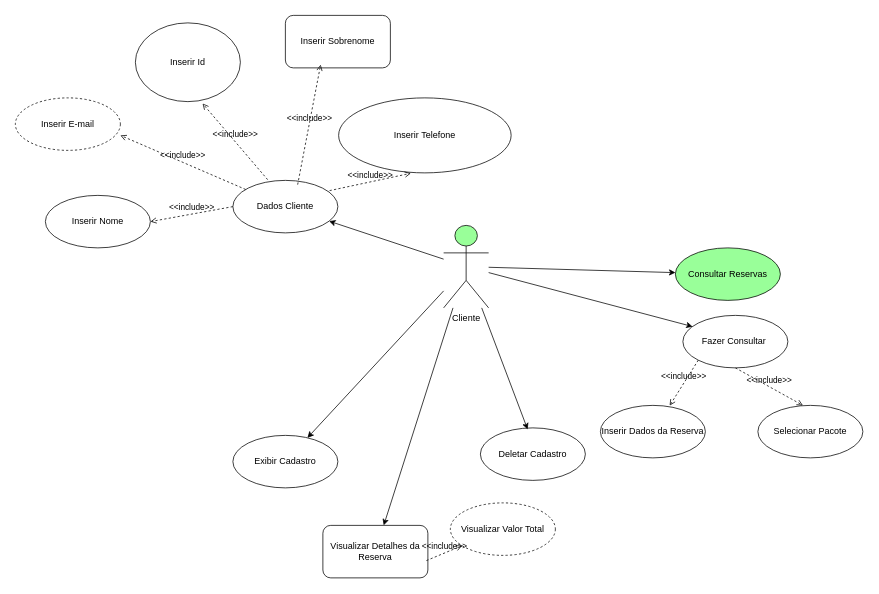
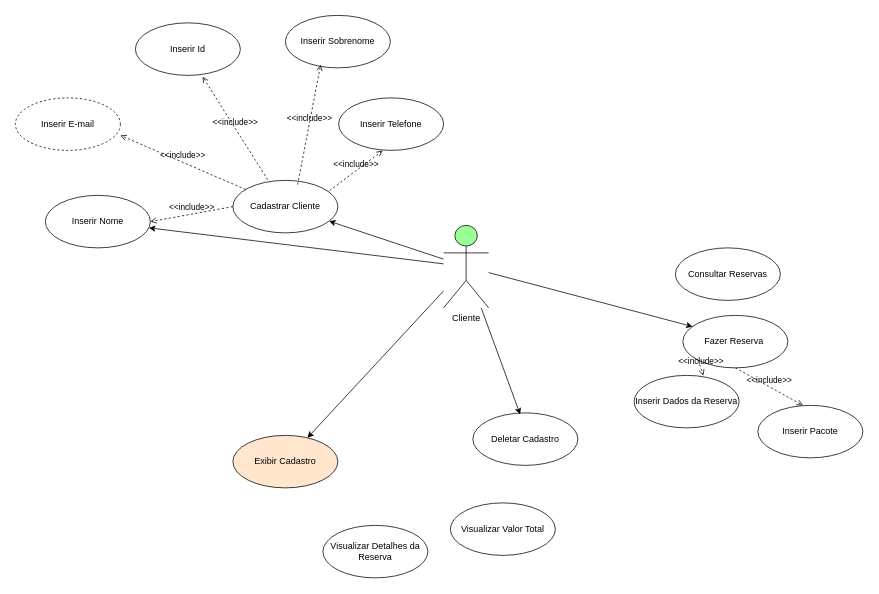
  <mxCell id="0" />
  <mxCell id="1" parent="0" />
  <mxCell id="2" style="rounded=0;orthogonalLoop=1;jettySize=auto;html=1;" parent="1" source="6" target="10" edge="1"><mxGeometry relative="1" as="geometry" /></mxCell>
  <mxCell id="3" style="rounded=0;orthogonalLoop=1;jettySize=auto;html=1;" parent="1" source="6" target="9" edge="1"><mxGeometry relative="1" as="geometry" /></mxCell>
- <mxCell id="4" style="rounded=0;orthogonalLoop=1;jettySize=auto;html=1;" parent="1" source="6" target="12" edge="1"><mxGeometry relative="1" as="geometry" /></mxCell>
- <mxCell id="5" style="rounded=0;orthogonalLoop=1;jettySize=auto;html=1;" parent="1" source="6" target="11" edge="1"><mxGeometry relative="1" as="geometry" /></mxCell>
+ <mxCell id="4" style="rounded=0;orthogonalLoop=1;jettySize=auto;html=1;" parent="1" source="6" target="19" edge="1"><mxGeometry relative="1" as="geometry" /></mxCell>
  <mxCell id="6" value="&lt;div&gt;&lt;font style=&quot;vertical-align: inherit;&quot;&gt;&lt;font style=&quot;vertical-align: inherit;&quot;&gt;&lt;font style=&quot;vertical-align: inherit;&quot;&gt;&lt;font style=&quot;vertical-align: inherit;&quot;&gt;&lt;font style=&quot;vertical-align: inherit;&quot;&gt;&lt;font style=&quot;vertical-align: inherit;&quot;&gt;&lt;font style=&quot;vertical-align: inherit;&quot;&gt;&lt;font style=&quot;vertical-align: inherit;&quot;&gt;Cliente&lt;/font&gt;&lt;/font&gt;&lt;/font&gt;&lt;/font&gt;&lt;/font&gt;&lt;/font&gt;&lt;/font&gt;&lt;/font&gt;&lt;/div&gt;&lt;div&gt;&lt;font style=&quot;vertical-align: inherit;&quot;&gt;&lt;font style=&quot;vertical-align: inherit;&quot;&gt;&lt;font style=&quot;vertical-align: inherit;&quot;&gt;&lt;font style=&quot;vertical-align: inherit;&quot;&gt;&lt;br&gt;&lt;/font&gt;&lt;/font&gt;&lt;/font&gt;&lt;/font&gt;&lt;/div&gt;" style="shape=umlActor;html=1;verticalLabelPosition=bottom;verticalAlign=top;align=center;fillColor=#99FF99;" parent="1" vertex="1"><mxGeometry x="591" y="300" width="60" height="110" as="geometry" /></mxCell>
- <mxCell id="7" value="&lt;font style=&quot;vertical-align: inherit;&quot;&gt;&lt;font style=&quot;vertical-align: inherit;&quot;&gt;Deletar Cadastro&lt;/font&gt;&lt;/font&gt;" style="ellipse;whiteSpace=wrap;html=1;" parent="1" vertex="1"><mxGeometry x="640" y="570" width="140" height="70" as="geometry" /></mxCell>
- <mxCell id="8" value="&lt;font style=&quot;vertical-align: inherit;&quot;&gt;&lt;font style=&quot;vertical-align: inherit;&quot;&gt;Fazer Consultar&amp;nbsp;&lt;/font&gt;&lt;/font&gt;" style="ellipse;whiteSpace=wrap;html=1;" parent="1" vertex="1"><mxGeometry x="910" y="420" width="140" height="70" as="geometry" /></mxCell>
- <mxCell id="9" value="&lt;font style=&quot;vertical-align: inherit;&quot;&gt;&lt;font style=&quot;vertical-align: inherit;&quot;&gt;Exibir Cadastro&lt;/font&gt;&lt;/font&gt;" style="ellipse;whiteSpace=wrap;html=1;" parent="1" vertex="1"><mxGeometry x="310" y="580" width="140" height="70" as="geometry" /></mxCell>
- <mxCell id="10" value="&lt;font style=&quot;vertical-align: inherit;&quot;&gt;&lt;font style=&quot;vertical-align: inherit;&quot;&gt;Dados Cliente&lt;/font&gt;&lt;/font&gt;" style="ellipse;whiteSpace=wrap;html=1;" parent="1" vertex="1"><mxGeometry x="310" y="240" width="140" height="70" as="geometry" /></mxCell>
- <mxCell id="11" value="&lt;font style=&quot;vertical-align: inherit;&quot;&gt;&lt;font style=&quot;vertical-align: inherit;&quot;&gt;Consultar Reservas&lt;/font&gt;&lt;/font&gt;" style="ellipse;whiteSpace=wrap;html=1;fillColor=#99ff99;" parent="1" vertex="1"><mxGeometry x="900" y="330" width="140" height="70" as="geometry" /></mxCell>
- <mxCell id="12" value="&lt;font style=&quot;vertical-align: inherit;&quot;&gt;&lt;font style=&quot;vertical-align: inherit;&quot;&gt;Visualizar Detalhes da Reserva&lt;/font&gt;&lt;/font&gt;" style="whiteSpace=wrap;html=1;rounded=1;" parent="1" vertex="1"><mxGeometry x="430" y="700" width="140" height="70" as="geometry" /></mxCell>
+ <mxCell id="7" value="&lt;font style=&quot;vertical-align: inherit;&quot;&gt;&lt;font style=&quot;vertical-align: inherit;&quot;&gt;Deletar Cadastro&lt;/font&gt;&lt;/font&gt;" style="ellipse;whiteSpace=wrap;html=1;" parent="1" vertex="1"><mxGeometry x="630" y="550" width="140" height="70" as="geometry" /></mxCell>
+ <mxCell id="8" value="&lt;font style=&quot;vertical-align: inherit;&quot;&gt;&lt;font style=&quot;vertical-align: inherit;&quot;&gt;Fazer Reserva&amp;nbsp;&lt;/font&gt;&lt;/font&gt;" style="ellipse;whiteSpace=wrap;html=1;" parent="1" vertex="1"><mxGeometry x="910" y="420" width="140" height="70" as="geometry" /></mxCell>
+ <mxCell id="9" value="&lt;font style=&quot;vertical-align: inherit;&quot;&gt;&lt;font style=&quot;vertical-align: inherit;&quot;&gt;Exibir Cadastro&lt;/font&gt;&lt;/font&gt;" style="ellipse;whiteSpace=wrap;html=1;fillColor=#ffe6cc;" parent="1" vertex="1"><mxGeometry x="310" y="580" width="140" height="70" as="geometry" /></mxCell>
+ <mxCell id="10" value="&lt;font style=&quot;vertical-align: inherit;&quot;&gt;&lt;font style=&quot;vertical-align: inherit;&quot;&gt;Cadastrar Cliente&lt;/font&gt;&lt;/font&gt;" style="ellipse;whiteSpace=wrap;html=1;" parent="1" vertex="1"><mxGeometry x="310" y="240" width="140" height="70" as="geometry" /></mxCell>
+ <mxCell id="11" value="&lt;font style=&quot;vertical-align: inherit;&quot;&gt;&lt;font style=&quot;vertical-align: inherit;&quot;&gt;Consultar Reservas&lt;/font&gt;&lt;/font&gt;" style="ellipse;whiteSpace=wrap;html=1;" parent="1" vertex="1"><mxGeometry x="900" y="330" width="140" height="70" as="geometry" /></mxCell>
+ <mxCell id="12" value="&lt;font style=&quot;vertical-align: inherit;&quot;&gt;&lt;font style=&quot;vertical-align: inherit;&quot;&gt;Visualizar Detalhes da Reserva&lt;/font&gt;&lt;/font&gt;" style="ellipse;whiteSpace=wrap;html=1;" parent="1" vertex="1"><mxGeometry x="430" y="700" width="140" height="70" as="geometry" /></mxCell>
  <mxCell id="13" style="rounded=0;orthogonalLoop=1;jettySize=auto;html=1;entryX=0.45;entryY=0.029;entryDx=0;entryDy=0;entryPerimeter=0;" parent="1" source="6" target="7" edge="1"><mxGeometry relative="1" as="geometry" /></mxCell>
  <mxCell id="14" style="rounded=0;orthogonalLoop=1;jettySize=auto;html=1;entryX=0.093;entryY=0.214;entryDx=0;entryDy=0;entryPerimeter=0;" parent="1" source="6" target="8" edge="1"><mxGeometry relative="1" as="geometry" /></mxCell>
- <mxCell id="15" value="&lt;font style=&quot;vertical-align: inherit;&quot;&gt;&lt;font style=&quot;vertical-align: inherit;&quot;&gt;Inserir Dados da Reserva&lt;/font&gt;&lt;/font&gt;" style="ellipse;whiteSpace=wrap;html=1;" parent="1" vertex="1"><mxGeometry x="800" y="540" width="140" height="70" as="geometry" /></mxCell>
- <mxCell id="16" value="&lt;font style=&quot;vertical-align: inherit;&quot;&gt;&lt;font style=&quot;vertical-align: inherit;&quot;&gt;Selecionar Pacote&lt;/font&gt;&lt;/font&gt;" style="ellipse;whiteSpace=wrap;html=1;" parent="1" vertex="1"><mxGeometry x="1010" y="540" width="140" height="70" as="geometry" /></mxCell>
+ <mxCell id="15" value="&lt;font style=&quot;vertical-align: inherit;&quot;&gt;&lt;font style=&quot;vertical-align: inherit;&quot;&gt;Inserir Dados da Reserva&lt;/font&gt;&lt;/font&gt;" style="ellipse;whiteSpace=wrap;html=1;" parent="1" vertex="1"><mxGeometry x="845" y="500" width="140" height="70" as="geometry" /></mxCell>
+ <mxCell id="16" value="&lt;font style=&quot;vertical-align: inherit;&quot;&gt;&lt;font style=&quot;vertical-align: inherit;&quot;&gt;Inserir Pacote&lt;/font&gt;&lt;/font&gt;" style="ellipse;whiteSpace=wrap;html=1;" parent="1" vertex="1"><mxGeometry x="1010" y="540" width="140" height="70" as="geometry" /></mxCell>
  <mxCell id="17" style="edgeStyle=orthogonalEdgeStyle;rounded=0;orthogonalLoop=1;jettySize=auto;html=1;exitX=0.5;exitY=1;exitDx=0;exitDy=0;" parent="1" source="16" target="16" edge="1"><mxGeometry relative="1" as="geometry" /></mxCell>
- <mxCell id="18" value="&lt;font style=&quot;vertical-align: inherit;&quot;&gt;&lt;font style=&quot;vertical-align: inherit;&quot;&gt;Visualizar Valor Total&lt;/font&gt;&lt;/font&gt;" style="ellipse;whiteSpace=wrap;html=1;dashed=1;" parent="1" vertex="1"><mxGeometry x="600" y="670" width="140" height="70" as="geometry" /></mxCell>
+ <mxCell id="18" value="&lt;font style=&quot;vertical-align: inherit;&quot;&gt;&lt;font style=&quot;vertical-align: inherit;&quot;&gt;Visualizar Valor Total&lt;/font&gt;&lt;/font&gt;" style="ellipse;whiteSpace=wrap;html=1;" parent="1" vertex="1"><mxGeometry x="600" y="670" width="140" height="70" as="geometry" /></mxCell>
  <mxCell id="19" value="&lt;font style=&quot;vertical-align: inherit;&quot;&gt;&lt;font style=&quot;vertical-align: inherit;&quot;&gt;Inserir Nome&lt;/font&gt;&lt;/font&gt;" style="ellipse;whiteSpace=wrap;html=1;" parent="1" vertex="1"><mxGeometry x="60" y="260" width="140" height="70" as="geometry" /></mxCell>
  <mxCell id="20" value="Inserir E-mail" style="ellipse;whiteSpace=wrap;html=1;dashed=1;" parent="1" vertex="1"><mxGeometry x="20" y="130" width="140" height="70" as="geometry" /></mxCell>
- <mxCell id="21" value="Inserir Telefone" style="ellipse;whiteSpace=wrap;html=1;" parent="1" vertex="1"><mxGeometry x="451" y="130" width="230" height="100" as="geometry" /></mxCell>
- <mxCell id="22" value="Inserir Sobrenome" style="whiteSpace=wrap;html=1;rounded=1;" parent="1" vertex="1"><mxGeometry x="380" y="20" width="140" height="70" as="geometry" /></mxCell>
- <mxCell id="23" value="Inserir Id" style="ellipse;whiteSpace=wrap;html=1;" parent="1" vertex="1"><mxGeometry x="180" y="30" width="140" height="105" as="geometry" /></mxCell>
+ <mxCell id="21" value="Inserir Telefone" style="ellipse;whiteSpace=wrap;html=1;" parent="1" vertex="1"><mxGeometry x="451" y="130" width="140" height="70" as="geometry" /></mxCell>
+ <mxCell id="22" value="Inserir Sobrenome" style="ellipse;whiteSpace=wrap;html=1;" parent="1" vertex="1"><mxGeometry x="380" y="20" width="140" height="70" as="geometry" /></mxCell>
+ <mxCell id="23" value="Inserir Id" style="ellipse;whiteSpace=wrap;html=1;" parent="1" vertex="1"><mxGeometry x="180" y="30" width="140" height="70" as="geometry" /></mxCell>
  <mxCell id="24" value="&amp;lt;&amp;lt;include&amp;gt;&amp;gt;" style="edgeStyle=none;html=1;endArrow=open;verticalAlign=bottom;dashed=1;labelBackgroundColor=none;rounded=0;exitX=0.5;exitY=1;exitDx=0;exitDy=0;entryX=0.429;entryY=0;entryDx=0;entryDy=0;entryPerimeter=0;" parent="1" source="8" target="16" edge="1"><mxGeometry width="160" relative="1" as="geometry"><mxPoint x="890" y="690" as="sourcePoint" /><mxPoint x="1050" y="690" as="targetPoint" /></mxGeometry></mxCell>
  <mxCell id="25" value="&amp;lt;&amp;lt;include&amp;gt;&amp;gt;" style="edgeStyle=none;html=1;endArrow=open;verticalAlign=bottom;dashed=1;labelBackgroundColor=none;rounded=0;entryX=0.66;entryY=0.005;entryDx=0;entryDy=0;entryPerimeter=0;exitX=0;exitY=1;exitDx=0;exitDy=0;" parent="1" source="8" target="15" edge="1"><mxGeometry width="160" relative="1" as="geometry"><mxPoint x="920" y="600" as="sourcePoint" /><mxPoint x="590" y="440" as="targetPoint" /></mxGeometry></mxCell>
- <mxCell id="26" value="&amp;lt;&amp;lt;include&amp;gt;&amp;gt;" style="edgeStyle=none;html=1;endArrow=open;verticalAlign=bottom;dashed=1;labelBackgroundColor=none;rounded=0;exitX=0.986;exitY=0.671;exitDx=0;exitDy=0;exitPerimeter=0;" parent="1" source="12" target="18" edge="1"><mxGeometry width="160" relative="1" as="geometry"><mxPoint x="430" y="440" as="sourcePoint" /><mxPoint x="590" y="440" as="targetPoint" /></mxGeometry></mxCell>
  <mxCell id="27" value="&amp;lt;&amp;lt;include&amp;gt;&amp;gt;" style="edgeStyle=none;html=1;endArrow=open;verticalAlign=bottom;dashed=1;labelBackgroundColor=none;rounded=0;entryX=0.419;entryY=1.005;entryDx=0;entryDy=0;entryPerimeter=0;exitX=0.921;exitY=0.195;exitDx=0;exitDy=0;exitPerimeter=0;" parent="1" source="10" target="21" edge="1"><mxGeometry width="160" relative="1" as="geometry"><mxPoint x="470" y="250" as="sourcePoint" /><mxPoint x="630" y="250" as="targetPoint" /><mxPoint as="offset" /></mxGeometry></mxCell>
  <mxCell id="28" value="&amp;lt;&amp;lt;include&amp;gt;&amp;gt;" style="edgeStyle=none;html=1;endArrow=open;verticalAlign=bottom;dashed=1;labelBackgroundColor=none;rounded=0;exitX=0.617;exitY=0.081;exitDx=0;exitDy=0;exitPerimeter=0;entryX=0.336;entryY=0.938;entryDx=0;entryDy=0;entryPerimeter=0;" parent="1" source="10" target="22" edge="1"><mxGeometry width="160" relative="1" as="geometry"><mxPoint x="560" y="90" as="sourcePoint" /><mxPoint x="720" y="90" as="targetPoint" /></mxGeometry></mxCell>
  <mxCell id="29" value="&amp;lt;&amp;lt;include&amp;gt;&amp;gt;" style="edgeStyle=none;html=1;endArrow=open;verticalAlign=bottom;dashed=1;labelBackgroundColor=none;rounded=0;exitX=0.331;exitY=-0.014;exitDx=0;exitDy=0;exitPerimeter=0;entryX=0.64;entryY=1.024;entryDx=0;entryDy=0;entryPerimeter=0;" parent="1" source="10" target="23" edge="1"><mxGeometry width="160" relative="1" as="geometry"><mxPoint x="227" y="140" as="sourcePoint" /><mxPoint x="387" y="140" as="targetPoint" /></mxGeometry></mxCell>
  <mxCell id="30" value="&amp;lt;&amp;lt;include&amp;gt;&amp;gt;" style="edgeStyle=none;html=1;endArrow=open;verticalAlign=bottom;dashed=1;labelBackgroundColor=none;rounded=0;entryX=1;entryY=0.714;entryDx=0;entryDy=0;entryPerimeter=0;" parent="1" source="10" target="20" edge="1"><mxGeometry width="160" relative="1" as="geometry"><mxPoint x="210" y="160" as="sourcePoint" /><mxPoint x="370" y="160" as="targetPoint" /></mxGeometry></mxCell>
  <mxCell id="31" value="&amp;lt;&amp;lt;include&amp;gt;&amp;gt;" style="edgeStyle=none;html=1;endArrow=open;verticalAlign=bottom;dashed=1;labelBackgroundColor=none;rounded=0;entryX=1;entryY=0.5;entryDx=0;entryDy=0;exitX=0;exitY=0.5;exitDx=0;exitDy=0;" parent="1" source="10" target="19" edge="1"><mxGeometry width="160" relative="1" as="geometry"><mxPoint x="180" y="370" as="sourcePoint" /><mxPoint x="340" y="370" as="targetPoint" /></mxGeometry></mxCell>
